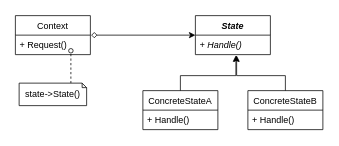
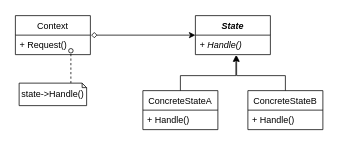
  <mxCell id="0" />
  <mxCell id="1" parent="0" />
  <mxCell id="2" style="edgeStyle=orthogonalEdgeStyle;rounded=0;orthogonalLoop=1;jettySize=auto;html=1;startArrow=diamond;startFill=0;" edge="1" parent="1"><mxGeometry relative="1" as="geometry"><mxPoint x="260" y="46" as="targetPoint" /><mxPoint x="121" y="46" as="sourcePoint" /><Array as="points"><mxPoint x="121" y="46" /></Array></mxGeometry></mxCell>
  <mxCell id="3" value="Context" style="swimlane;fontStyle=0;childLayout=stackLayout;horizontal=1;startSize=26;fillColor=none;horizontalStack=0;resizeParent=1;resizeParentMax=0;resizeLast=0;collapsible=1;marginBottom=0;" vertex="1" parent="1"><mxGeometry x="20" y="20" width="100" height="52" as="geometry" /></mxCell>
  <mxCell id="4" value="+ Request()" style="text;strokeColor=none;fillColor=none;align=left;verticalAlign=top;spacingLeft=4;spacingRight=4;overflow=hidden;rotatable=0;points=[[0,0.5],[1,0.5]];portConstraint=eastwest;" vertex="1" parent="3"><mxGeometry y="26" width="100" height="26" as="geometry" /></mxCell>
  <mxCell id="5" value="State" style="swimlane;fontStyle=3;childLayout=stackLayout;horizontal=1;startSize=26;fillColor=none;horizontalStack=0;resizeParent=1;resizeParentMax=0;resizeLast=0;collapsible=1;marginBottom=0;" vertex="1" parent="1"><mxGeometry x="260" y="20" width="100" height="52" as="geometry" /></mxCell>
  <mxCell id="6" value="+ Handle()" style="text;strokeColor=none;fillColor=none;align=left;verticalAlign=top;spacingLeft=4;spacingRight=4;overflow=hidden;rotatable=0;points=[[0,0.5],[1,0.5]];portConstraint=eastwest;fontStyle=2" vertex="1" parent="5"><mxGeometry y="26" width="100" height="26" as="geometry" /></mxCell>
  <mxCell id="7" style="edgeStyle=orthogonalEdgeStyle;rounded=0;orthogonalLoop=1;jettySize=auto;html=1;entryX=0.54;entryY=1.038;entryDx=0;entryDy=0;entryPerimeter=0;" edge="1" parent="1" source="8" target="6"><mxGeometry relative="1" as="geometry"><Array as="points"><mxPoint x="240" y="100" /><mxPoint x="314" y="100" /></Array></mxGeometry></mxCell>
  <mxCell id="8" value="ConcreteStateA" style="swimlane;fontStyle=0;childLayout=stackLayout;horizontal=1;startSize=26;fillColor=none;horizontalStack=0;resizeParent=1;resizeParentMax=0;resizeLast=0;collapsible=1;marginBottom=0;" vertex="1" parent="1"><mxGeometry x="190" y="120" width="100" height="52" as="geometry" /></mxCell>
  <mxCell id="9" value="+ Handle()" style="text;strokeColor=none;fillColor=none;align=left;verticalAlign=top;spacingLeft=4;spacingRight=4;overflow=hidden;rotatable=0;points=[[0,0.5],[1,0.5]];portConstraint=eastwest;" vertex="1" parent="8"><mxGeometry y="26" width="100" height="26" as="geometry" /></mxCell>
  <mxCell id="10" style="edgeStyle=orthogonalEdgeStyle;rounded=0;orthogonalLoop=1;jettySize=auto;html=1;entryX=0.55;entryY=1.038;entryDx=0;entryDy=0;entryPerimeter=0;" edge="1" parent="1" source="11" target="6"><mxGeometry relative="1" as="geometry"><Array as="points"><mxPoint x="380" y="100" /><mxPoint x="315" y="100" /></Array></mxGeometry></mxCell>
  <mxCell id="11" value="ConcreteStateB" style="swimlane;fontStyle=0;childLayout=stackLayout;horizontal=1;startSize=26;fillColor=none;horizontalStack=0;resizeParent=1;resizeParentMax=0;resizeLast=0;collapsible=1;marginBottom=0;" vertex="1" parent="1"><mxGeometry x="330" y="120" width="100" height="52" as="geometry" /></mxCell>
  <mxCell id="12" value="+ Handle()" style="text;strokeColor=none;fillColor=none;align=left;verticalAlign=top;spacingLeft=4;spacingRight=4;overflow=hidden;rotatable=0;points=[[0,0.5],[1,0.5]];portConstraint=eastwest;" vertex="1" parent="11"><mxGeometry y="26" width="100" height="26" as="geometry" /></mxCell>
  <mxCell id="13" style="edgeStyle=orthogonalEdgeStyle;rounded=0;orthogonalLoop=1;jettySize=auto;html=1;entryX=0.5;entryY=1;entryDx=0;entryDy=0;endArrow=oval;endFill=0;dashed=1;exitX=0.5;exitY=0;exitDx=0;exitDy=0;exitPerimeter=0;" edge="1" parent="1"><mxGeometry relative="1" as="geometry"><mxPoint x="94" y="110.143" as="sourcePoint" /><mxPoint x="94" y="66.857" as="targetPoint" /></mxGeometry></mxCell>
- <mxCell id="14" value="state-&amp;gt;State()" style="shape=note;whiteSpace=wrap;html=1;backgroundOutline=1;darkOpacity=0.05;size=6;" vertex="1" parent="1"><mxGeometry x="25" y="110" width="90" height="30" as="geometry" /></mxCell>
+ <mxCell id="14" value="state-&amp;gt;Handle()" style="shape=note;whiteSpace=wrap;html=1;backgroundOutline=1;darkOpacity=0.05;size=6;" vertex="1" parent="1"><mxGeometry x="25" y="110" width="90" height="30" as="geometry" /></mxCell>
